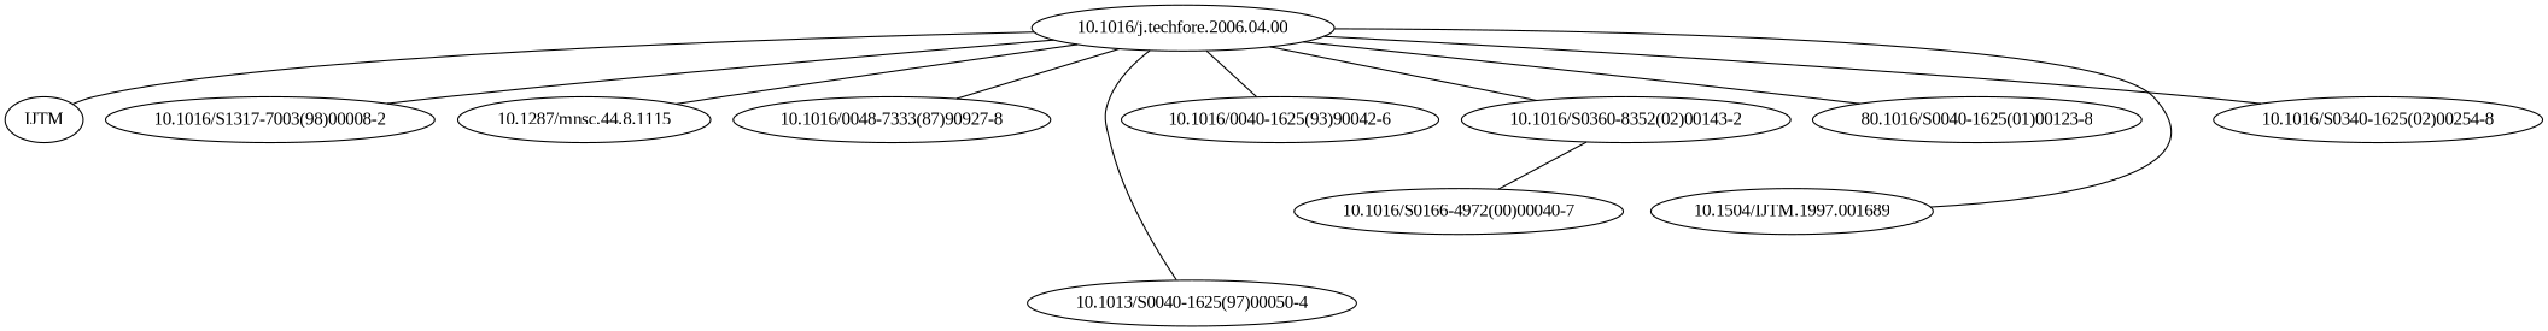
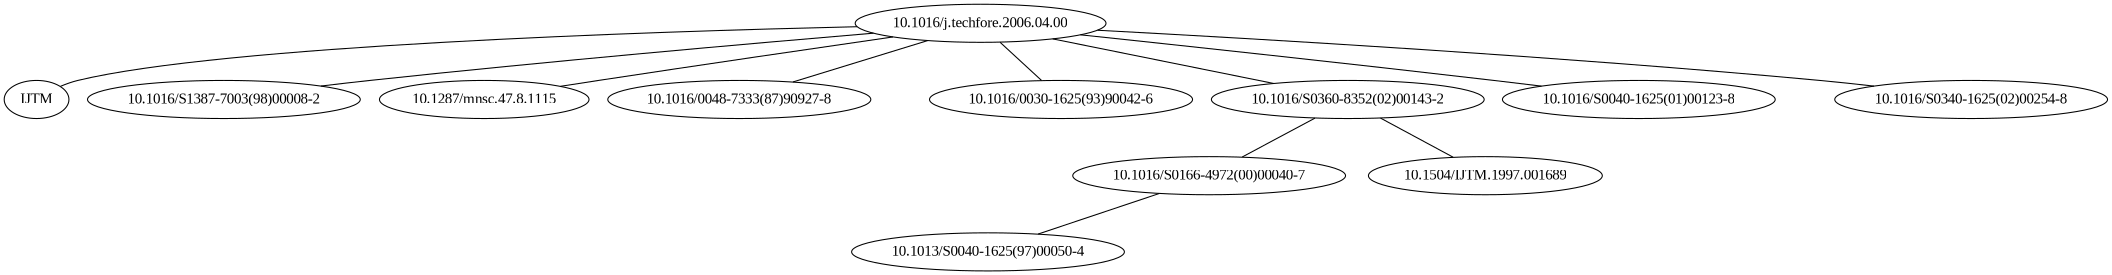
  strict graph {
    fontname="Liberation Serif"
    node [fontname="Liberation Serif"]
    edge [fontname="Liberation Serif"]
    n1 [label=IJTM]
    "10.1016/j.techfore.2006.04.00"
-   "10.1016/S1387-7003(98)00008-2" [label="10.1016/S1317-7003(98)00008-2"]
-   "10.1287/mnsc.44.8.1115"
+   "10.1016/S1387-7003(98)00008-2"
+   "10.1287/mnsc.44.8.1115" [label="10.1287/mnsc.47.8.1115"]
    n5 [label="10.1016/0048-7333(87)90927-8"]
    "10.1016/S0360-8352(02)00143-2"
-   "10.1016/0040-1625(93)90042-6"
+   "10.1016/0040-1625(93)90042-6" [label="10.1016/0030-1625(93)90042-6"]
    n8 [label="10.1013/S0040-1625(97)00050-4"]
-   "10.1016/S0040-1625(01)00123-8" [label="80.1016/S0040-1625(01)00123-8"]
+   "10.1016/S0040-1625(01)00123-8"
    "10.1504/IJTM.1997.001689"
    n11 [label="10.1016/S0340-1625(02)00254-8"]
    "10.1016/S0166-4972(00)00040-7"
    "10.1016/j.techfore.2006.04.00" -- n1
    "10.1016/j.techfore.2006.04.00" -- "10.1016/S1387-7003(98)00008-2"
    "10.1016/j.techfore.2006.04.00" -- "10.1287/mnsc.44.8.1115"
    "10.1016/j.techfore.2006.04.00" -- n5
    "10.1016/j.techfore.2006.04.00" -- "10.1016/S0360-8352(02)00143-2"
    "10.1016/j.techfore.2006.04.00" -- "10.1016/0040-1625(93)90042-6"
-   "10.1016/j.techfore.2006.04.00" -- n8
+   "10.1016/S0166-4972(00)00040-7" -- n8
    "10.1016/j.techfore.2006.04.00" -- "10.1016/S0040-1625(01)00123-8"
-   "10.1016/j.techfore.2006.04.00" -- "10.1504/IJTM.1997.001689"
+   "10.1016/S0360-8352(02)00143-2" -- "10.1504/IJTM.1997.001689"
    "10.1016/j.techfore.2006.04.00" -- n11
    "10.1016/S0360-8352(02)00143-2" -- "10.1016/S0166-4972(00)00040-7"
  }
